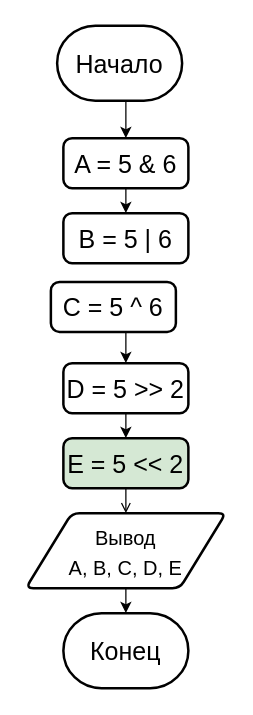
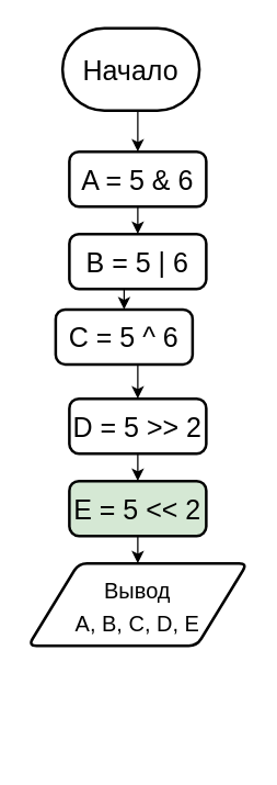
  <mxCell id="0" />
  <mxCell id="1" parent="0" />
  <mxCell id="2" style="edgeStyle=orthogonalEdgeStyle;rounded=0;orthogonalLoop=1;jettySize=auto;html=1;exitX=0.5;exitY=1;exitDx=0;exitDy=0;exitPerimeter=0;entryX=0.5;entryY=0;entryDx=0;entryDy=0;fontSize=20;" edge="1" parent="1" source="3" target="6"><mxGeometry relative="1" as="geometry" /></mxCell>
  <mxCell id="3" value="&lt;font style=&quot;font-size: 20px&quot;&gt;Начало&lt;/font&gt;" style="strokeWidth=2;html=1;shape=mxgraph.flowchart.terminator;whiteSpace=wrap;" vertex="1" parent="1"><mxGeometry x="45" y="20" width="100" height="60" as="geometry" /></mxCell>
- <mxCell id="4" value="Конец" style="strokeWidth=2;html=1;shape=mxgraph.flowchart.terminator;whiteSpace=wrap;fontSize=20;" vertex="1" parent="1"><mxGeometry x="50" y="490" width="100" height="60" as="geometry" /></mxCell>
  <mxCell id="5" style="edgeStyle=orthogonalEdgeStyle;rounded=0;orthogonalLoop=1;jettySize=auto;html=1;exitX=0.5;exitY=1;exitDx=0;exitDy=0;entryX=0.5;entryY=0;entryDx=0;entryDy=0;fontSize=20;" edge="1" parent="1" source="6" target="8"><mxGeometry relative="1" as="geometry" /></mxCell>
  <mxCell id="6" value="A = 5 &amp;amp; 6" style="rounded=1;whiteSpace=wrap;html=1;absoluteArcSize=1;arcSize=14;strokeWidth=2;fontSize=20;" vertex="1" parent="1"><mxGeometry x="50" y="110" width="100" height="40" as="geometry" /></mxCell>
+ <mxCell id="7" style="edgeStyle=orthogonalEdgeStyle;rounded=0;orthogonalLoop=1;jettySize=auto;html=1;exitX=0.5;exitY=1;exitDx=0;exitDy=0;entryX=0.5;entryY=0;entryDx=0;entryDy=0;fontSize=20;" edge="1" parent="1" source="8" target="10"><mxGeometry relative="1" as="geometry" /></mxCell>
  <mxCell id="8" value="B = 5 | 6" style="rounded=1;whiteSpace=wrap;html=1;absoluteArcSize=1;arcSize=14;strokeWidth=2;fontSize=20;" vertex="1" parent="1"><mxGeometry x="50" y="170" width="100" height="40" as="geometry" /></mxCell>
  <mxCell id="9" style="edgeStyle=orthogonalEdgeStyle;rounded=0;orthogonalLoop=1;jettySize=auto;html=1;exitX=0.5;exitY=1;exitDx=0;exitDy=0;entryX=0.5;entryY=0;entryDx=0;entryDy=0;fontSize=20;" edge="1" parent="1" source="10" target="12"><mxGeometry relative="1" as="geometry" /></mxCell>
  <mxCell id="10" value="C = 5 ^ 6" style="rounded=1;whiteSpace=wrap;html=1;absoluteArcSize=1;arcSize=14;strokeWidth=2;fontSize=20;" vertex="1" parent="1"><mxGeometry x="40" y="225" width="100" height="40" as="geometry" /></mxCell>
  <mxCell id="11" style="edgeStyle=orthogonalEdgeStyle;rounded=0;orthogonalLoop=1;jettySize=auto;html=1;exitX=0.5;exitY=1;exitDx=0;exitDy=0;entryX=0.5;entryY=0;entryDx=0;entryDy=0;fontSize=20;" edge="1" parent="1" source="12" target="14"><mxGeometry relative="1" as="geometry" /></mxCell>
  <mxCell id="12" value="D = 5 &amp;gt;&amp;gt; 2" style="rounded=1;whiteSpace=wrap;html=1;absoluteArcSize=1;arcSize=14;strokeWidth=2;fontSize=20;" vertex="1" parent="1"><mxGeometry x="50" y="290" width="100" height="40" as="geometry" /></mxCell>
- <mxCell id="13" style="edgeStyle=orthogonalEdgeStyle;rounded=0;orthogonalLoop=1;jettySize=auto;html=1;exitX=0.5;exitY=1;exitDx=0;exitDy=0;entryX=0.5;entryY=0;entryDx=0;entryDy=0;fontSize=20;endArrow=open;" edge="1" parent="1" source="14" target="16"><mxGeometry relative="1" as="geometry" /></mxCell>
+ <mxCell id="13" style="edgeStyle=orthogonalEdgeStyle;rounded=0;orthogonalLoop=1;jettySize=auto;html=1;exitX=0.5;exitY=1;exitDx=0;exitDy=0;entryX=0.5;entryY=0;entryDx=0;entryDy=0;fontSize=20;" edge="1" parent="1" source="14" target="16"><mxGeometry relative="1" as="geometry" /></mxCell>
  <mxCell id="14" value="E = 5 &amp;lt;&amp;lt; 2" style="rounded=1;whiteSpace=wrap;html=1;absoluteArcSize=1;arcSize=14;strokeWidth=2;fontSize=20;fillColor=#d5e8d4;" vertex="1" parent="1"><mxGeometry x="50" y="350" width="100" height="40" as="geometry" /></mxCell>
- <mxCell id="15" style="edgeStyle=orthogonalEdgeStyle;rounded=0;orthogonalLoop=1;jettySize=auto;html=1;exitX=0.5;exitY=1;exitDx=0;exitDy=0;entryX=0.5;entryY=0;entryDx=0;entryDy=0;entryPerimeter=0;fontSize=20;" edge="1" parent="1" source="16" target="4"><mxGeometry relative="1" as="geometry" /></mxCell>
  <mxCell id="16" value="&lt;font style=&quot;font-size: 16px&quot;&gt;Вывод&lt;br&gt;A, B, C, D, E&lt;/font&gt;" style="shape=parallelogram;html=1;strokeWidth=2;perimeter=parallelogramPerimeter;whiteSpace=wrap;rounded=1;arcSize=12;size=0.23;fontSize=20;" vertex="1" parent="1"><mxGeometry x="20" y="410" width="160" height="60" as="geometry" /></mxCell>
